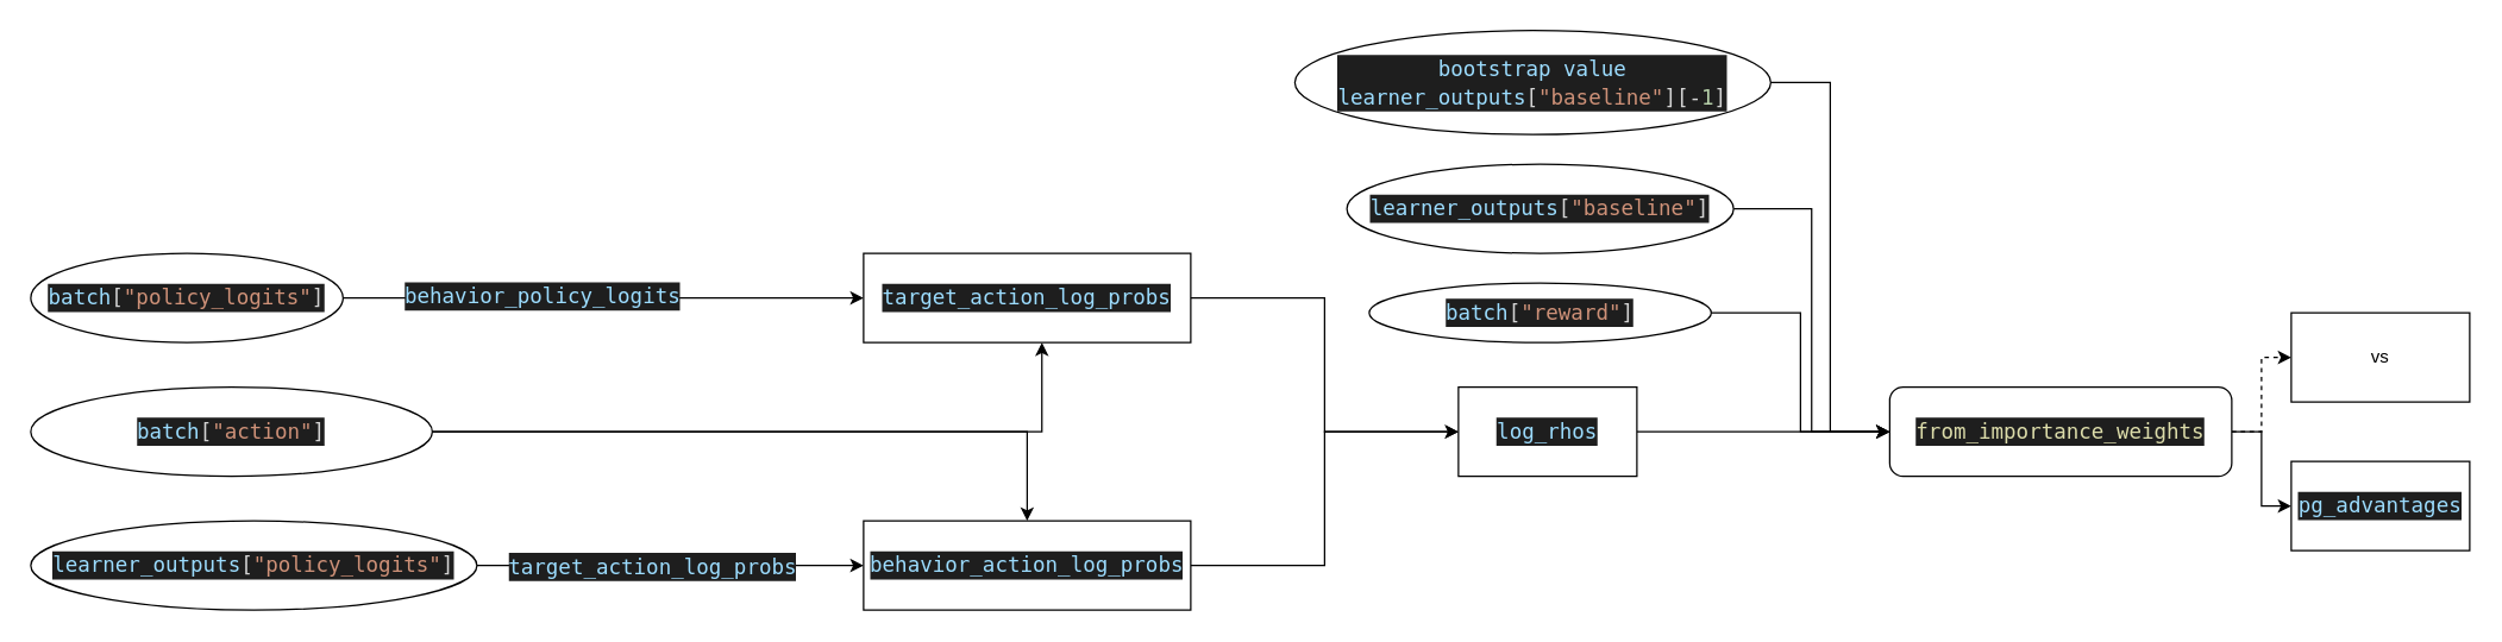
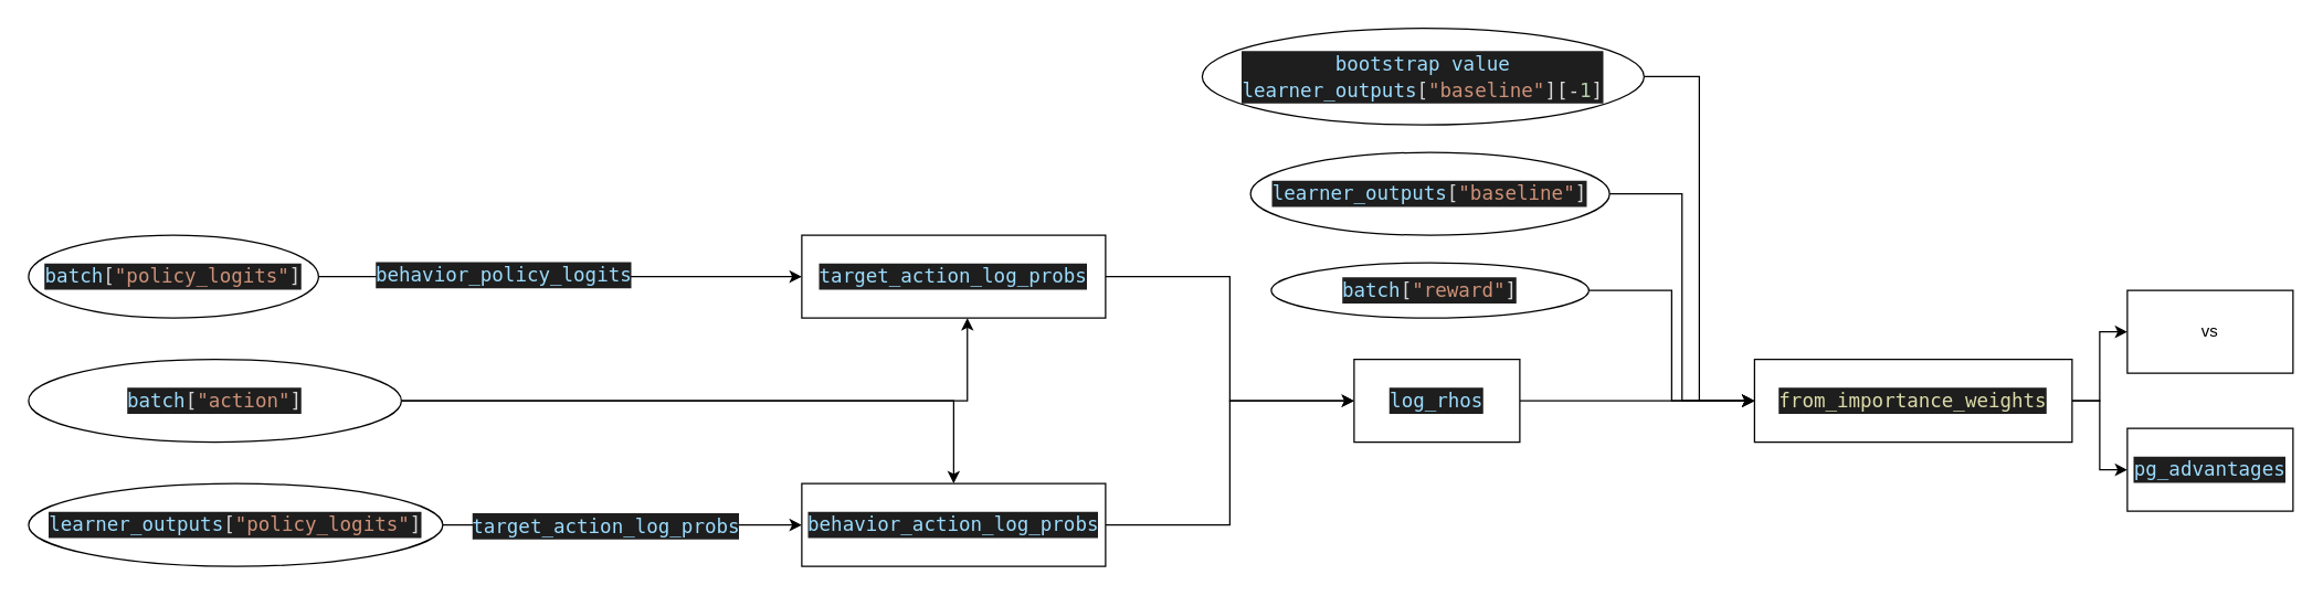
  <mxCell id="0" />
  <mxCell id="1" parent="0" />
  <mxCell id="2" style="edgeStyle=orthogonalEdgeStyle;rounded=0;orthogonalLoop=1;jettySize=auto;html=1;entryX=0;entryY=0.5;entryDx=0;entryDy=0;" edge="1" parent="1" source="4" target="18"><mxGeometry relative="1" as="geometry" /></mxCell>
  <mxCell id="3" value="&lt;div style=&quot;color: rgb(212 , 212 , 212) ; background-color: rgb(30 , 30 , 30) ; font-family: &amp;#34;droid sans mono&amp;#34; , &amp;#34;monospace&amp;#34; , monospace ; font-size: 14px ; line-height: 19px&quot;&gt;&lt;span style=&quot;color: rgb(156 , 220 , 254)&quot;&gt;behavior_policy_logits&lt;/span&gt;&lt;/div&gt;" style="edgeLabel;html=1;align=center;verticalAlign=middle;resizable=0;points=[];" vertex="1" connectable="0" parent="2"><mxGeometry x="-0.239" y="2" relative="1" as="geometry"><mxPoint as="offset" /></mxGeometry></mxCell>
  <mxCell id="4" value="&lt;div style=&quot;color: rgb(212 , 212 , 212) ; background-color: rgb(30 , 30 , 30) ; font-family: &amp;#34;droid sans mono&amp;#34; , &amp;#34;monospace&amp;#34; , monospace ; font-size: 14px ; line-height: 19px&quot;&gt;&lt;span style=&quot;color: rgb(156 , 220 , 254)&quot;&gt;batch&lt;/span&gt;[&lt;span style=&quot;color: rgb(206 , 145 , 120)&quot;&gt;&quot;policy_logits&quot;&lt;/span&gt;]&lt;/div&gt;" style="ellipse;whiteSpace=wrap;html=1;" vertex="1" parent="1"><mxGeometry x="20" y="170" width="210" height="60" as="geometry" /></mxCell>
  <mxCell id="5" style="edgeStyle=orthogonalEdgeStyle;rounded=0;orthogonalLoop=1;jettySize=auto;html=1;entryX=0;entryY=0.5;entryDx=0;entryDy=0;" edge="1" parent="1" source="7" target="20"><mxGeometry relative="1" as="geometry" /></mxCell>
  <mxCell id="6" value="&lt;div style=&quot;color: rgb(212 , 212 , 212) ; background-color: rgb(30 , 30 , 30) ; font-family: &amp;#34;droid sans mono&amp;#34; , &amp;#34;monospace&amp;#34; , monospace ; font-size: 14px ; line-height: 19px&quot;&gt;&lt;div style=&quot;color: rgb(212 , 212 , 212) ; background-color: rgb(30 , 30 , 30) ; font-family: &amp;#34;droid sans mono&amp;#34; , &amp;#34;monospace&amp;#34; , monospace ; line-height: 19px&quot;&gt;&lt;span style=&quot;color: rgb(156 , 220 , 254)&quot;&gt;target_action_log_probs&lt;/span&gt;&lt;/div&gt;&lt;/div&gt;" style="edgeLabel;html=1;align=center;verticalAlign=middle;resizable=0;points=[];" vertex="1" connectable="0" parent="5"><mxGeometry x="-0.69" relative="1" as="geometry"><mxPoint x="77" as="offset" /></mxGeometry></mxCell>
  <mxCell id="7" value="&lt;meta charset=&quot;utf-8&quot;&gt;&lt;div style=&quot;color: rgb(212, 212, 212); background-color: rgb(30, 30, 30); font-family: &amp;quot;droid sans mono&amp;quot;, &amp;quot;monospace&amp;quot;, monospace; font-weight: normal; font-size: 14px; line-height: 19px;&quot;&gt;&lt;div&gt;&lt;span style=&quot;color: #9cdcfe&quot;&gt;learner_outputs&lt;/span&gt;&lt;span style=&quot;color: #d4d4d4&quot;&gt;[&lt;/span&gt;&lt;span style=&quot;color: #ce9178&quot;&gt;&quot;policy_logits&quot;&lt;/span&gt;&lt;span style=&quot;color: #d4d4d4&quot;&gt;]&lt;/span&gt;&lt;/div&gt;&lt;/div&gt;" style="ellipse;whiteSpace=wrap;html=1;" vertex="1" parent="1"><mxGeometry x="20" y="350" width="300" height="60" as="geometry" /></mxCell>
  <mxCell id="8" style="edgeStyle=orthogonalEdgeStyle;rounded=0;orthogonalLoop=1;jettySize=auto;html=1;entryX=0.545;entryY=1;entryDx=0;entryDy=0;entryPerimeter=0;" edge="1" parent="1" source="10" target="18"><mxGeometry relative="1" as="geometry"><mxPoint x="700" y="240" as="targetPoint" /></mxGeometry></mxCell>
  <mxCell id="9" style="edgeStyle=orthogonalEdgeStyle;rounded=0;orthogonalLoop=1;jettySize=auto;html=1;" edge="1" parent="1" source="10" target="20"><mxGeometry relative="1" as="geometry" /></mxCell>
  <mxCell id="10" value="&lt;div style=&quot;color: rgb(212 , 212 , 212) ; background-color: rgb(30 , 30 , 30) ; font-family: &amp;#34;droid sans mono&amp;#34; , &amp;#34;monospace&amp;#34; , monospace ; font-size: 14px ; line-height: 19px&quot;&gt;&lt;span style=&quot;color: rgb(156 , 220 , 254)&quot;&gt;batch&lt;/span&gt;[&lt;span style=&quot;color: rgb(206 , 145 , 120)&quot;&gt;&quot;action&quot;&lt;/span&gt;]&lt;/div&gt;" style="ellipse;whiteSpace=wrap;html=1;" vertex="1" parent="1"><mxGeometry x="20" y="260" width="270" height="60" as="geometry" /></mxCell>
  <mxCell id="11" style="edgeStyle=orthogonalEdgeStyle;rounded=0;orthogonalLoop=1;jettySize=auto;html=1;entryX=0;entryY=0.5;entryDx=0;entryDy=0;" edge="1" parent="1" source="12" target="25"><mxGeometry relative="1" as="geometry" /></mxCell>
  <mxCell id="12" value="&lt;div style=&quot;color: rgb(212 , 212 , 212) ; background-color: rgb(30 , 30 , 30) ; font-family: &amp;#34;droid sans mono&amp;#34; , &amp;#34;monospace&amp;#34; , monospace ; font-size: 14px ; line-height: 19px&quot;&gt;&lt;span style=&quot;color: rgb(156 , 220 , 254)&quot;&gt;batch&lt;/span&gt;[&lt;span style=&quot;color: rgb(206 , 145 , 120)&quot;&gt;&quot;reward&quot;&lt;/span&gt;]&lt;/div&gt;" style="ellipse;whiteSpace=wrap;html=1;" vertex="1" parent="1"><mxGeometry x="920" y="190" width="230" height="40" as="geometry" /></mxCell>
  <mxCell id="13" style="edgeStyle=orthogonalEdgeStyle;rounded=0;orthogonalLoop=1;jettySize=auto;html=1;entryX=0;entryY=0.5;entryDx=0;entryDy=0;" edge="1" parent="1" source="14" target="25"><mxGeometry relative="1" as="geometry" /></mxCell>
  <mxCell id="14" value="&lt;div style=&quot;color: rgb(212 , 212 , 212) ; background-color: rgb(30 , 30 , 30) ; font-family: &amp;#34;droid sans mono&amp;#34; , &amp;#34;monospace&amp;#34; , monospace ; font-size: 14px ; line-height: 19px&quot;&gt;&lt;span style=&quot;color: rgb(156 , 220 , 254)&quot;&gt;learner_outputs&lt;/span&gt;[&lt;span style=&quot;color: rgb(206 , 145 , 120)&quot;&gt;&quot;baseline&quot;&lt;/span&gt;]&lt;/div&gt;" style="ellipse;whiteSpace=wrap;html=1;" vertex="1" parent="1"><mxGeometry x="905" y="110" width="260" height="60" as="geometry" /></mxCell>
  <mxCell id="15" style="edgeStyle=orthogonalEdgeStyle;rounded=0;orthogonalLoop=1;jettySize=auto;html=1;entryX=0;entryY=0.5;entryDx=0;entryDy=0;" edge="1" parent="1" source="16" target="25"><mxGeometry relative="1" as="geometry" /></mxCell>
  <mxCell id="16" value="&lt;div style=&quot;color: rgb(212 , 212 , 212) ; background-color: rgb(30 , 30 , 30) ; font-family: &amp;#34;droid sans mono&amp;#34; , &amp;#34;monospace&amp;#34; , monospace ; font-size: 14px ; line-height: 19px&quot;&gt;&lt;span style=&quot;color: rgb(156 , 220 , 254)&quot;&gt;bootstrap value&lt;/span&gt;&lt;/div&gt;&lt;div style=&quot;color: rgb(212 , 212 , 212) ; background-color: rgb(30 , 30 , 30) ; font-family: &amp;#34;droid sans mono&amp;#34; , &amp;#34;monospace&amp;#34; , monospace ; font-size: 14px ; line-height: 19px&quot;&gt;&lt;span style=&quot;color: rgb(156 , 220 , 254)&quot;&gt;learner_outputs&lt;/span&gt;[&lt;span style=&quot;color: rgb(206 , 145 , 120)&quot;&gt;&quot;baseline&quot;&lt;/span&gt;][-&lt;span style=&quot;color: rgb(181 , 206 , 168)&quot;&gt;1&lt;/span&gt;]&lt;/div&gt;" style="ellipse;whiteSpace=wrap;html=1;" vertex="1" parent="1"><mxGeometry x="870" y="20" width="320" height="70" as="geometry" /></mxCell>
  <mxCell id="17" style="edgeStyle=orthogonalEdgeStyle;rounded=0;orthogonalLoop=1;jettySize=auto;html=1;entryX=0;entryY=0.5;entryDx=0;entryDy=0;" edge="1" parent="1" source="18" target="22"><mxGeometry relative="1" as="geometry" /></mxCell>
  <mxCell id="18" value="&lt;div style=&quot;color: rgb(212 , 212 , 212) ; background-color: rgb(30 , 30 , 30) ; font-family: &amp;#34;droid sans mono&amp;#34; , &amp;#34;monospace&amp;#34; , monospace ; font-size: 14px ; line-height: 19px&quot;&gt;&lt;span style=&quot;color: rgb(156 , 220 , 254)&quot;&gt;target_action_log_probs&lt;/span&gt;&lt;/div&gt;" style="rounded=0;whiteSpace=wrap;html=1;" vertex="1" parent="1"><mxGeometry x="580" y="170" width="220" height="60" as="geometry" /></mxCell>
  <mxCell id="19" style="edgeStyle=orthogonalEdgeStyle;rounded=0;orthogonalLoop=1;jettySize=auto;html=1;entryX=0;entryY=0.5;entryDx=0;entryDy=0;" edge="1" parent="1" source="20" target="22"><mxGeometry relative="1" as="geometry" /></mxCell>
  <mxCell id="20" value="&lt;div style=&quot;color: rgb(212 , 212 , 212) ; background-color: rgb(30 , 30 , 30) ; font-family: &amp;#34;droid sans mono&amp;#34; , &amp;#34;monospace&amp;#34; , monospace ; font-size: 14px ; line-height: 19px&quot;&gt;&lt;span style=&quot;color: rgb(156 , 220 , 254)&quot;&gt;behavior_action_log_probs&lt;/span&gt;&lt;/div&gt;" style="rounded=0;whiteSpace=wrap;html=1;" vertex="1" parent="1"><mxGeometry x="580" y="350" width="220" height="60" as="geometry" /></mxCell>
  <mxCell id="21" style="edgeStyle=orthogonalEdgeStyle;rounded=0;orthogonalLoop=1;jettySize=auto;html=1;" edge="1" parent="1" source="22" target="25"><mxGeometry relative="1" as="geometry" /></mxCell>
  <mxCell id="22" value="&lt;div style=&quot;color: rgb(212 , 212 , 212) ; background-color: rgb(30 , 30 , 30) ; font-family: &amp;#34;droid sans mono&amp;#34; , &amp;#34;monospace&amp;#34; , monospace ; font-size: 14px ; line-height: 19px&quot;&gt;&lt;span style=&quot;color: rgb(156 , 220 , 254)&quot;&gt;log_rhos&lt;/span&gt;&lt;/div&gt;" style="rounded=0;whiteSpace=wrap;html=1;" vertex="1" parent="1"><mxGeometry x="980" y="260" width="120" height="60" as="geometry" /></mxCell>
- <mxCell id="23" style="edgeStyle=orthogonalEdgeStyle;rounded=0;orthogonalLoop=1;jettySize=auto;html=1;entryX=0;entryY=0.5;entryDx=0;entryDy=0;dashed=1;" edge="1" parent="1" source="25" target="27"><mxGeometry relative="1" as="geometry" /></mxCell>
+ <mxCell id="23" style="edgeStyle=orthogonalEdgeStyle;rounded=0;orthogonalLoop=1;jettySize=auto;html=1;entryX=0;entryY=0.5;entryDx=0;entryDy=0;" edge="1" parent="1" source="25" target="27"><mxGeometry relative="1" as="geometry" /></mxCell>
  <mxCell id="24" style="edgeStyle=orthogonalEdgeStyle;rounded=0;orthogonalLoop=1;jettySize=auto;html=1;entryX=0;entryY=0.5;entryDx=0;entryDy=0;" edge="1" parent="1" source="25" target="26"><mxGeometry relative="1" as="geometry" /></mxCell>
- <mxCell id="25" value="&lt;div style=&quot;color: rgb(212 , 212 , 212) ; background-color: rgb(30 , 30 , 30) ; font-family: &amp;#34;droid sans mono&amp;#34; , &amp;#34;monospace&amp;#34; , monospace ; font-size: 14px ; line-height: 19px&quot;&gt;&lt;span style=&quot;color: rgb(220 , 220 , 170)&quot;&gt;from_importance_weights&lt;/span&gt;&lt;/div&gt;" style="whiteSpace=wrap;html=1;rounded=1;" vertex="1" parent="1"><mxGeometry x="1270" y="260" width="230" height="60" as="geometry" /></mxCell>
+ <mxCell id="25" value="&lt;div style=&quot;color: rgb(212 , 212 , 212) ; background-color: rgb(30 , 30 , 30) ; font-family: &amp;#34;droid sans mono&amp;#34; , &amp;#34;monospace&amp;#34; , monospace ; font-size: 14px ; line-height: 19px&quot;&gt;&lt;span style=&quot;color: rgb(220 , 220 , 170)&quot;&gt;from_importance_weights&lt;/span&gt;&lt;/div&gt;" style="rounded=0;whiteSpace=wrap;html=1;" vertex="1" parent="1"><mxGeometry x="1270" y="260" width="230" height="60" as="geometry" /></mxCell>
  <mxCell id="26" value="&lt;meta charset=&quot;utf-8&quot;&gt;&lt;div style=&quot;color: rgb(212, 212, 212); background-color: rgb(30, 30, 30); font-family: &amp;quot;droid sans mono&amp;quot;, &amp;quot;monospace&amp;quot;, monospace; font-weight: normal; font-size: 14px; line-height: 19px;&quot;&gt;&lt;div&gt;&lt;span style=&quot;color: #9cdcfe&quot;&gt;pg_advantages&lt;/span&gt;&lt;/div&gt;&lt;/div&gt;" style="rounded=0;whiteSpace=wrap;html=1;" vertex="1" parent="1"><mxGeometry x="1540" y="310" width="120" height="60" as="geometry" /></mxCell>
  <mxCell id="27" value="vs" style="rounded=0;whiteSpace=wrap;html=1;" vertex="1" parent="1"><mxGeometry x="1540" y="210" width="120" height="60" as="geometry" /></mxCell>
